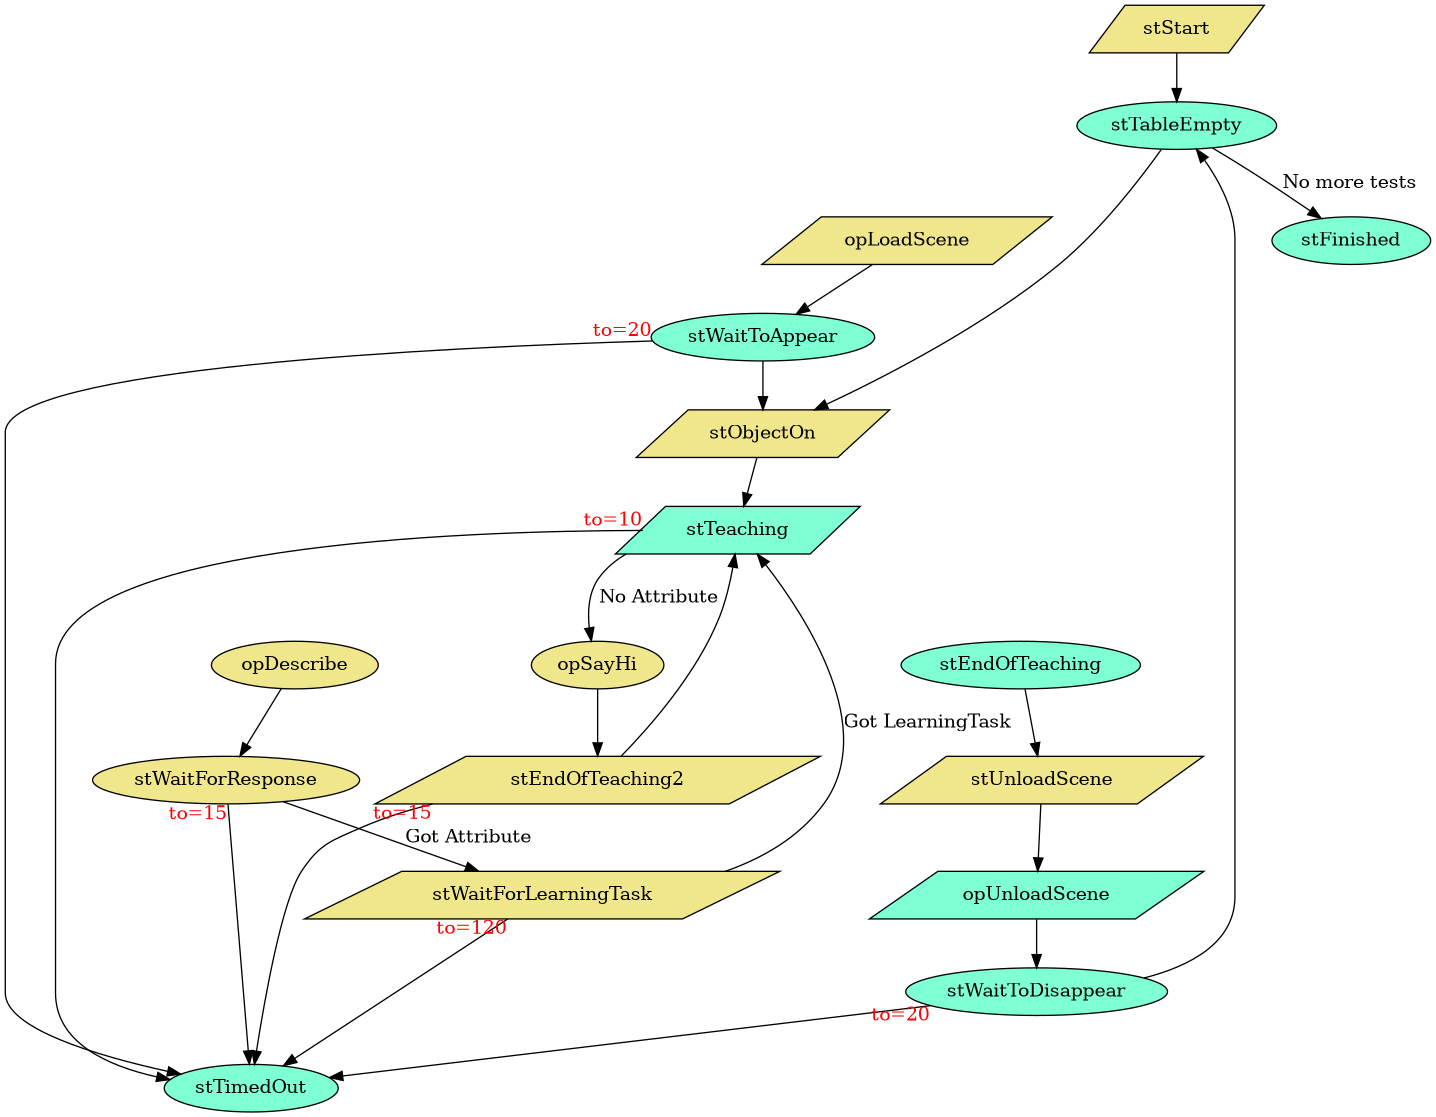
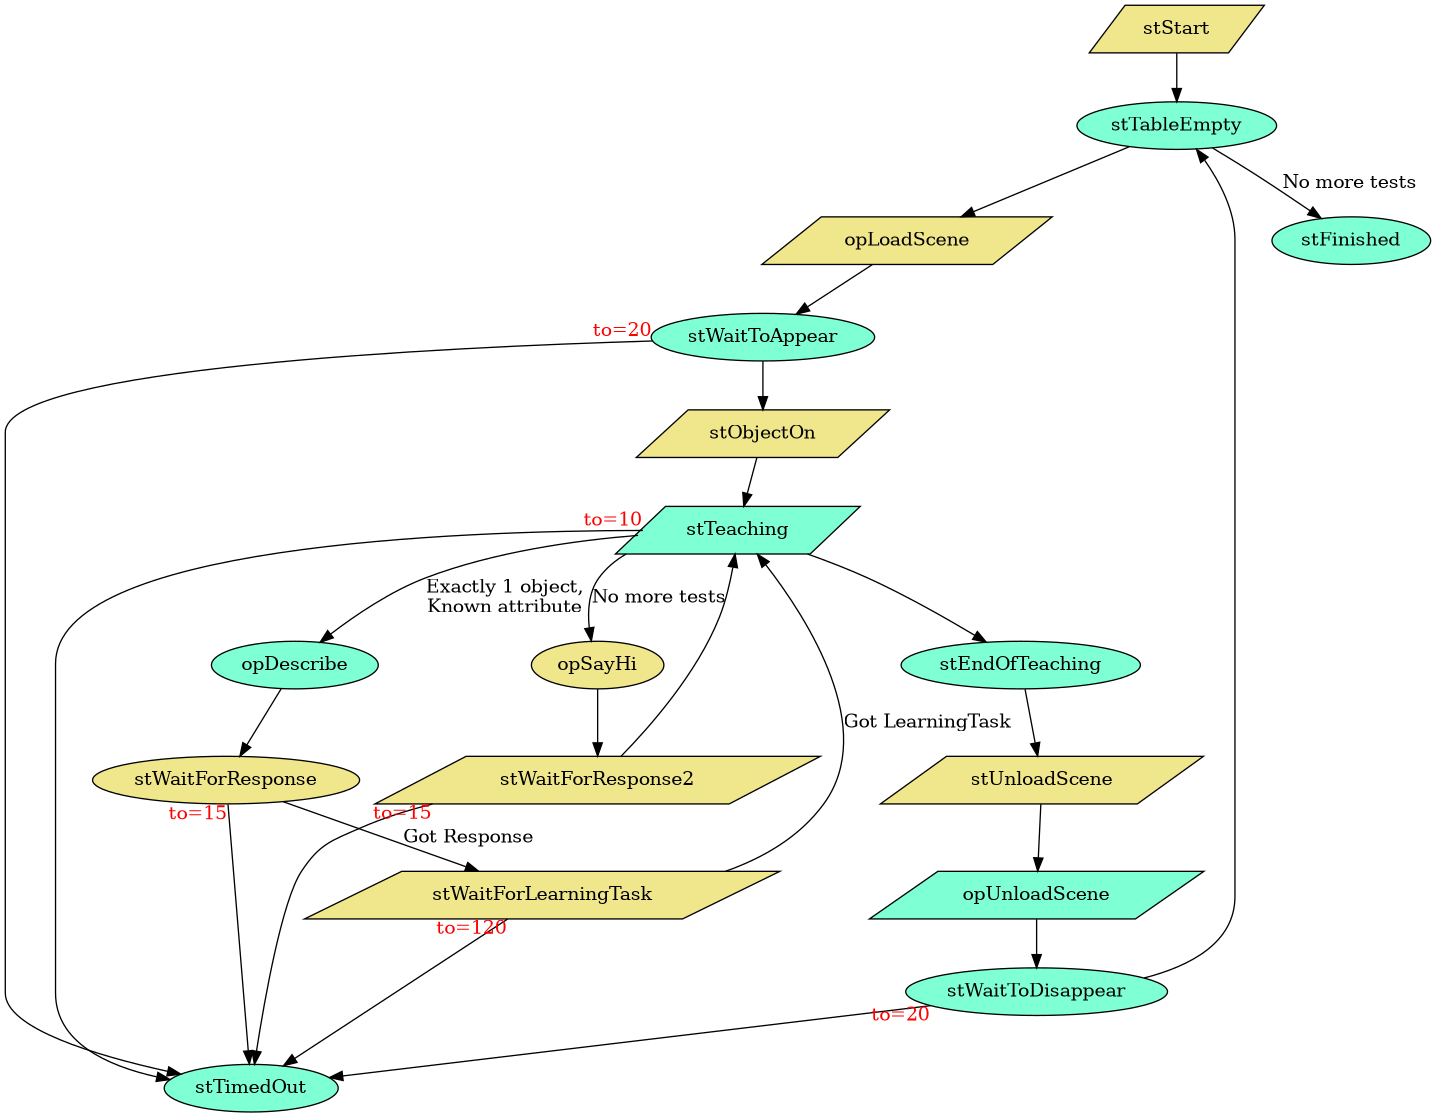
  digraph {
    rankdir=TB
    node [fillcolor=aquamarine shape=ellipse style=filled]
    stStart [fillcolor=khaki shape=parallelogram]
    stTableEmpty
    opLoadScene [fillcolor=khaki shape=parallelogram]
    stFinished
    stWaitToAppear
    stObjectOn [fillcolor=khaki shape=parallelogram]
    stTimedOut
    stTeaching [shape=parallelogram]
-   opDescribe [fillcolor=khaki]
+   opDescribe
    opSayHi [fillcolor=khaki]
    stEndOfTeaching
    stWaitForResponse [fillcolor=khaki]
-   stWaitForResponse2 [fillcolor=khaki shape=parallelogram label=stEndOfTeaching2]
+   stWaitForResponse2 [fillcolor=khaki shape=parallelogram]
    stUnloadScene [fillcolor=khaki shape=parallelogram]
    stWaitForLearningTask [fillcolor=khaki shape=parallelogram]
    opUnloadScene [shape=parallelogram]
    stWaitToDisappear
    stStart -> stTableEmpty
-   stTableEmpty -> stObjectOn
+   stTableEmpty -> opLoadScene
    stTableEmpty -> stFinished [label="No more tests"]
    opLoadScene -> stWaitToAppear
    stWaitToAppear -> stObjectOn
    stWaitToAppear -> stTimedOut [labelfontcolor=red taillabel="to=20"]
    stObjectOn -> stTeaching
    stTeaching -> stTimedOut [labelfontcolor=red taillabel="to=10"]
-   stTeaching -> opSayHi [label="No Attribute"]
+   stTeaching -> opDescribe [label="Exactly 1 object,\nKnown attribute"]
+   stTeaching -> opSayHi [label="No more tests"]
+   stTeaching -> stEndOfTeaching
    opDescribe -> stWaitForResponse
    opSayHi -> stWaitForResponse2
    stEndOfTeaching -> stUnloadScene
    stWaitForResponse -> stTimedOut [labelfontcolor=red taillabel="to=15"]
-   stWaitForResponse -> stWaitForLearningTask [label="Got Attribute"]
+   stWaitForResponse -> stWaitForLearningTask [label="Got Response"]
    stWaitForResponse2 -> stTimedOut [labelfontcolor=red taillabel="to=15"]
    stWaitForResponse2 -> stTeaching
    stUnloadScene -> opUnloadScene
    stWaitForLearningTask -> stTimedOut [labelfontcolor=red taillabel="to=120"]
    stWaitForLearningTask -> stTeaching [label="Got LearningTask"]
    opUnloadScene -> stWaitToDisappear
    stWaitToDisappear -> stTableEmpty
    stWaitToDisappear -> stTimedOut [labelfontcolor=red taillabel="to=20"]
  }
